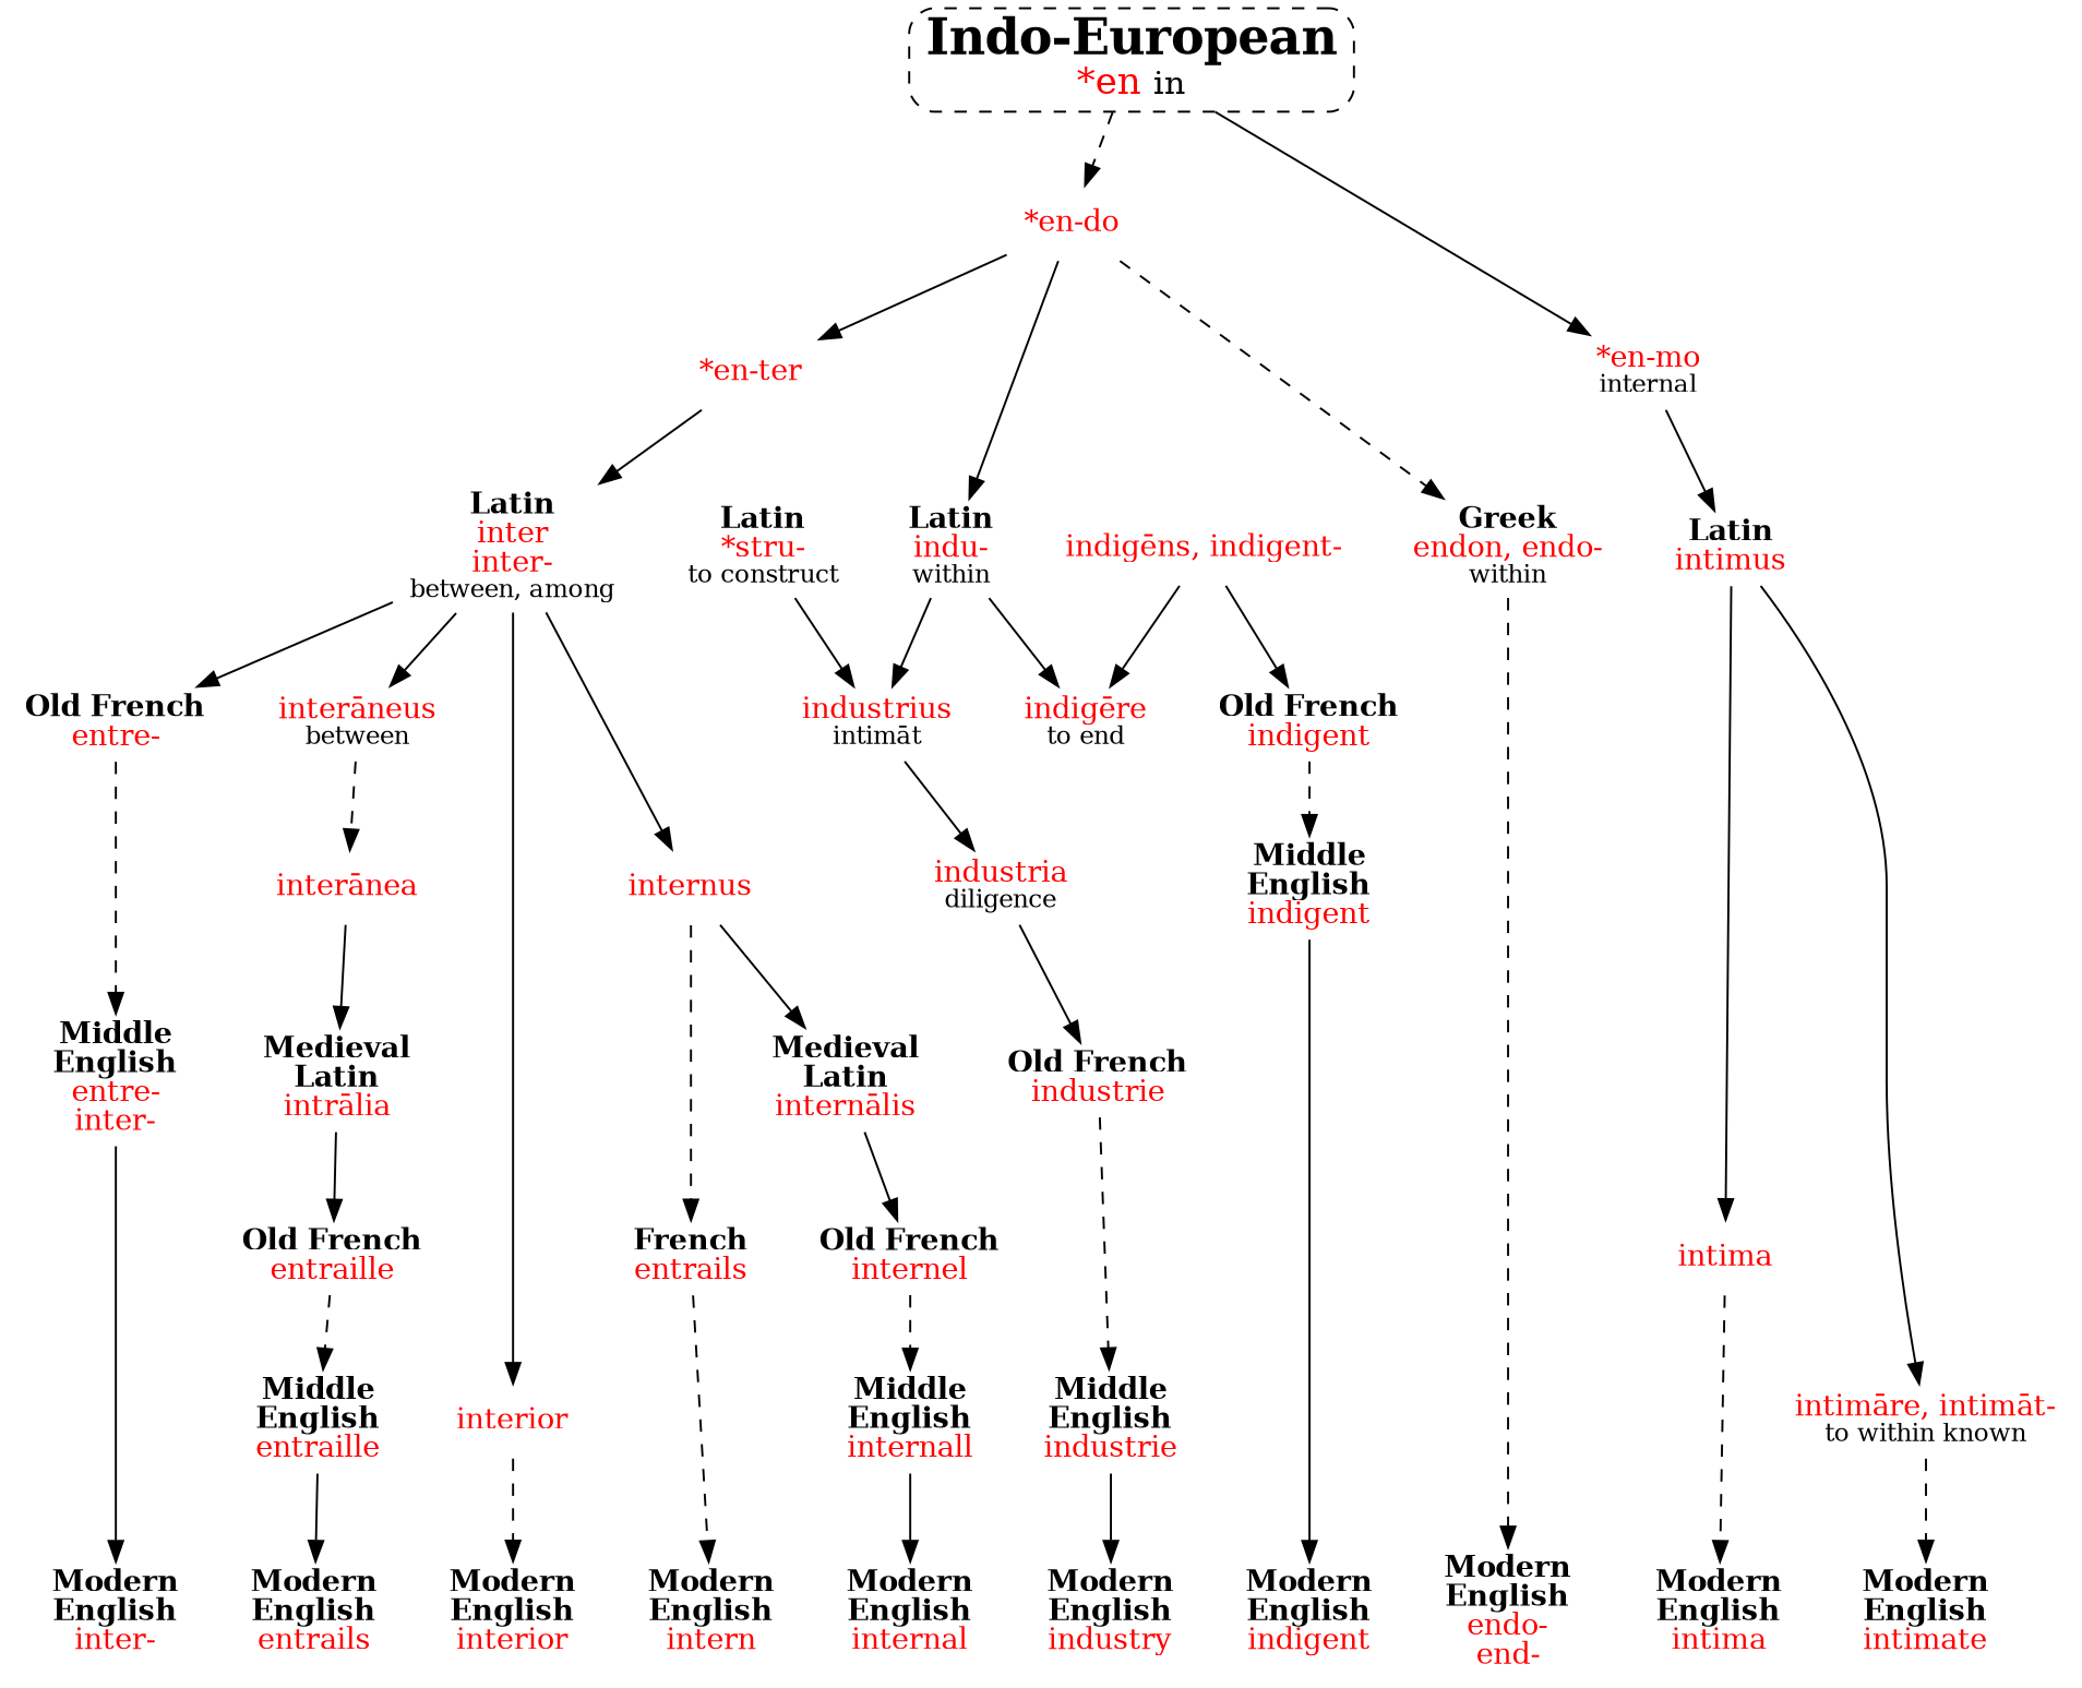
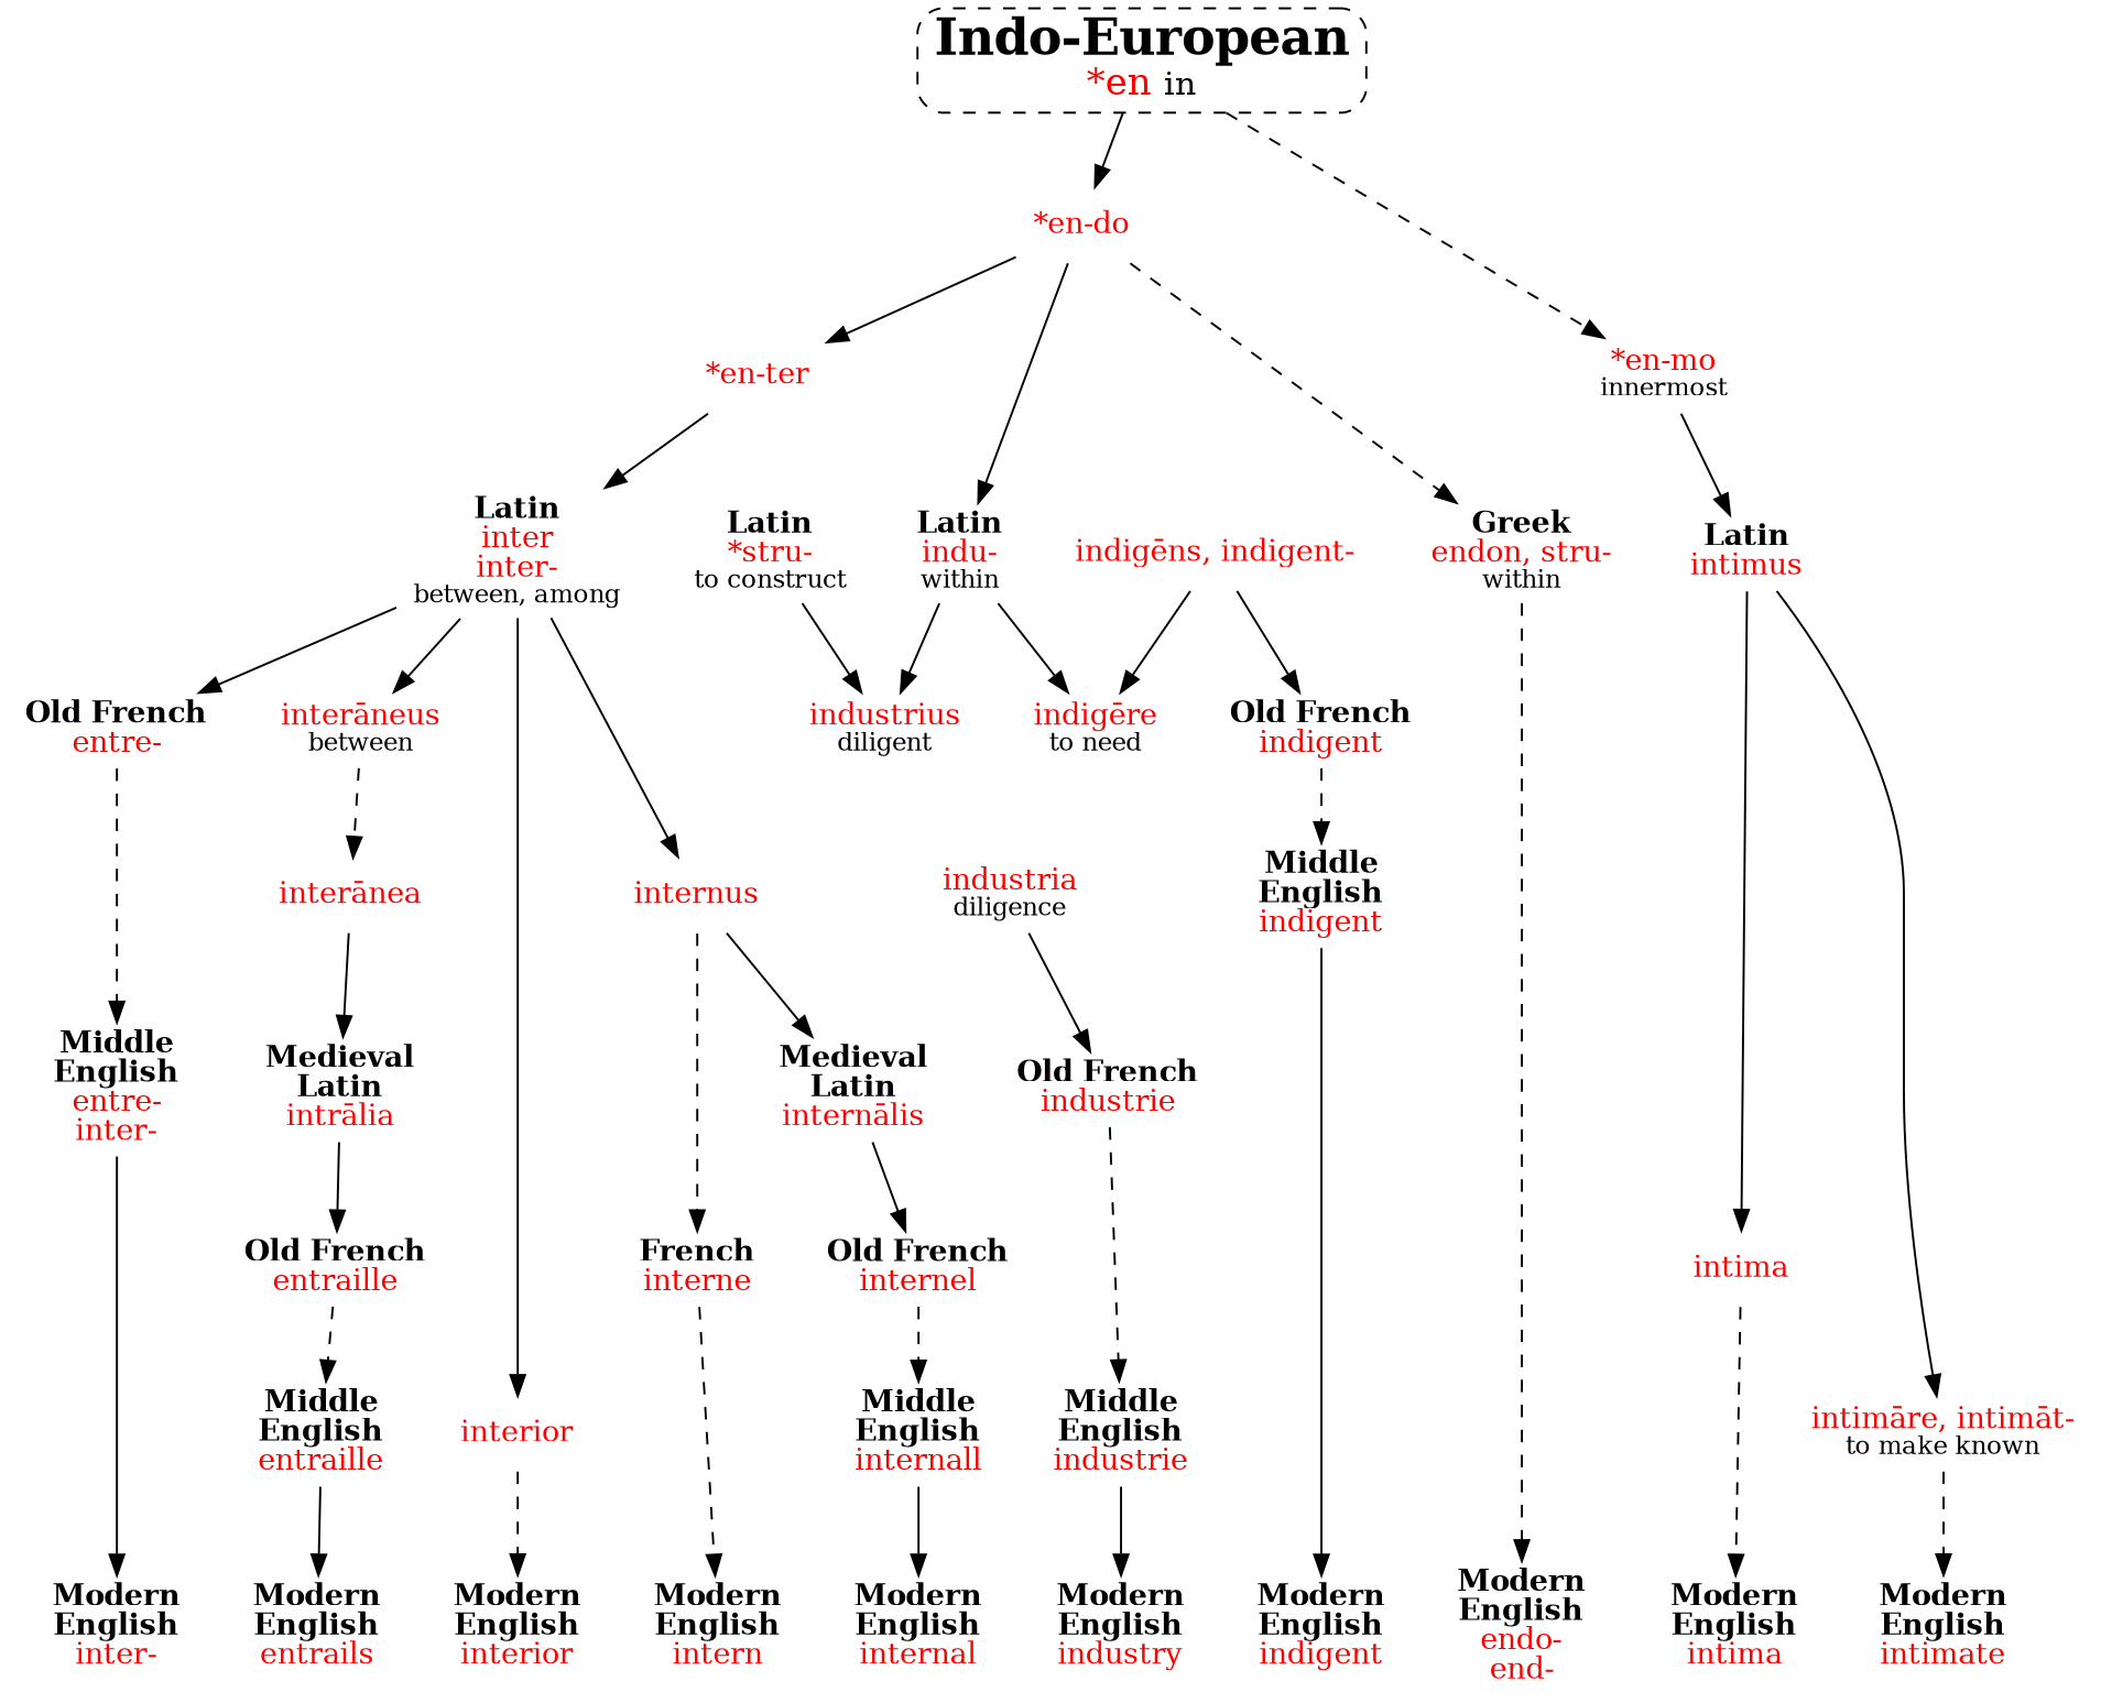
  strict digraph {
    node [shape=none]
    n1 [label=<<b>Modern<br/>English</b><br/><font color="red">inter-</font>>]
    n2 [label=<<b>Modern<br/>English</b><br/><font color="red">entrails</font>>]
    n3 [label=<<b>Modern<br/>English</b><br/><font color="red">interior</font>>]
    n4 [label=<<b>Modern<br/>English</b><br/><font color="red">intern</font>>]
    n5 [label=<<b>Modern<br/>English</b><br/><font color="red">internal</font>>]
    n6 [label=<<b>Modern<br/>English</b><br/><font color="red">intima</font>>]
    n7 [label=<<b>Modern<br/>English</b><br/><font color="red">intimate</font>>]
    n8 [label=<<b>Modern<br/>English</b><br/><font color="red">industry</font>>]
    n9 [label=<<b>Modern<br/>English</b><br/><font color="red">indigent</font>>]
    n10 [label=<<b>Modern<br/>English</b><br/><font color="red">endo-<br/>end-</font>>]
    n11 [label=<<b>Latin</b><br/><font color="red">inter<br/>inter-</font><br/><font point-size="12">between, among</font>>]
    n12 [label=<<b>Latin</b><br/><font color="red">intimus</font>>]
    n13 [label=<<b>Latin</b><br/><font color="red">indu-</font><br/><font point-size="12">within</font>>]
-   n14 [label=<<b>Greek</b><br/><font color="red">endon, endo-</font><br/><font point-size="12">within</font>>]
+   n14 [label=<<b>Greek</b><br/><font color="red">endon, stru-</font><br/><font point-size="12">within</font>>]
    n15 [label=<<b>Old French</b><br/><font color="red">entre-</font>>]
    n16 [label=<<font color="red">interāneus</font><br/><font point-size="12">between</font>>]
    n17 [label=<<font color="red">interior</font>>]
    n18 [label=<<font color="red">internus</font>>]
    n19 [label=<<font color="red">intima</font>>]
-   n20 [label=<<font color="red">intimāre, intimāt-</font><br/><font point-size="12">to within known</font>>]
-   n21 [label=<<font color="red">industrius</font><br/><font point-size="12">intimāt</font>>]
-   n22 [label=<<font color="red">indigēre</font><br/><font point-size="12">to end</font>>]
+   n20 [label=<<font color="red">intimāre, intimāt-</font><br/><font point-size="12">to make known</font>>]
+   n21 [label=<<font color="red">industrius</font><br/><font point-size="12">diligent</font>>]
+   n22 [label=<<font color="red">indigēre</font><br/><font point-size="12">to need</font>>]
    n23 [label=<<font point-size="24"><b>Indo-European</b></font><br/><font point-size="18" color="red">*en </font><font point-size="16">in</font>> shape=box style="dashed,rounded"]
-   n24 [label=<<font color="red">*en-mo</font><br/><font point-size="12">internal</font>>]
+   n24 [label=<<font color="red">*en-mo</font><br/><font point-size="12">innermost</font>>]
    n25 [label=<<font color="red">*en-do</font>>]
    n26 [label=<<font color="red">*en-ter</font>>]
    n27 [label=<<b>Middle<br/>English</b><br/><font color="red">entre-<br/>inter-</font>>]
    n28 [label=<<font color="red">interānea</font>>]
-   n29 [label=<<b>French</b><br/><font color="red">entrails</font>>]
+   n29 [label=<<b>French</b><br/><font color="red">interne</font>>]
    n30 [label=<<b>Medieval<br/>Latin</b><br/><font color="red">internālis</font>>]
    n31 [label=<<b>Medieval<br/>Latin</b><br/><font color="red">intrālia</font>>]
    n32 [label=<<b>Old French</b><br/><font color="red">entraille</font>>]
    n33 [label=<<b>Middle<br/>English</b><br/><font color="red">entraille</font>>]
    n34 [label=<<b>Old French</b><br/><font color="red">internel</font>>]
    n35 [label=<<b>Middle<br/>English</b><br/><font color="red">internall</font>>]
    n36 [label=<<font color="red">industria</font><br/><font point-size="12">diligence</font>>]
    n37 [label=<<b>Latin</b><br/><font color="red">*stru-</font><br/><font point-size="12">to construct</font>>]
    n38 [label=<<b>Old French</b><br/><font color="red">industrie</font>>]
    n39 [label=<<b>Middle<br/>English</b><br/><font color="red">industrie</font>>]
    n40 [label=<<font color="red">indigēns, indigent-</font>>]
    n41 [label=<<b>Old French</b><br/><font color="red">indigent</font>>]
    n42 [label=<<b>Middle<br/>English</b><br/><font color="red">indigent</font>>]
    subgraph sub_1 {
      rank=sink
      n1
      n2
      n3
      n4
      n5
      n6
      n7
      n8
      n9
      n10
    }
    subgraph sub_2 {
      rank=same
      n11
      n12
      n13
      n14
    }
    n11 -> n15
    n11 -> n16
    n11 -> n17
    n11 -> n18
    n12 -> n19
    n12 -> n20
    n13 -> n21
    n13 -> n22
    n14 -> n10 [style=dashed]
    n15 -> n27 [style=dashed]
    n16 -> n28 [style=dashed]
    n17 -> n3 [style=dashed]
    n18 -> n29 [style=dashed]
    n18 -> n30
    n19 -> n6 [style=dashed]
    n20 -> n7 [style=dashed]
-   n21 -> n36
-   n23 -> n24
-   n23 -> n25 [style=dashed]
+   n23 -> n24 [style=dashed]
+   n23 -> n25
    n24 -> n12
    n25 -> n13
    n25 -> n14 [style=dashed]
    n25 -> n26
    n26 -> n11
    n27 -> n1
    n28 -> n31
    n29 -> n4 [style=dashed]
    n30 -> n34
    n31 -> n32
    n32 -> n33 [style=dashed]
    n33 -> n2
    n34 -> n35 [style=dashed]
    n35 -> n5
    n36 -> n38
    n37 -> n21
    n38 -> n39 [style=dashed]
    n39 -> n8
    n40 -> n22
    n40 -> n41
    n41 -> n42 [style=dashed]
    n42 -> n9
  }
